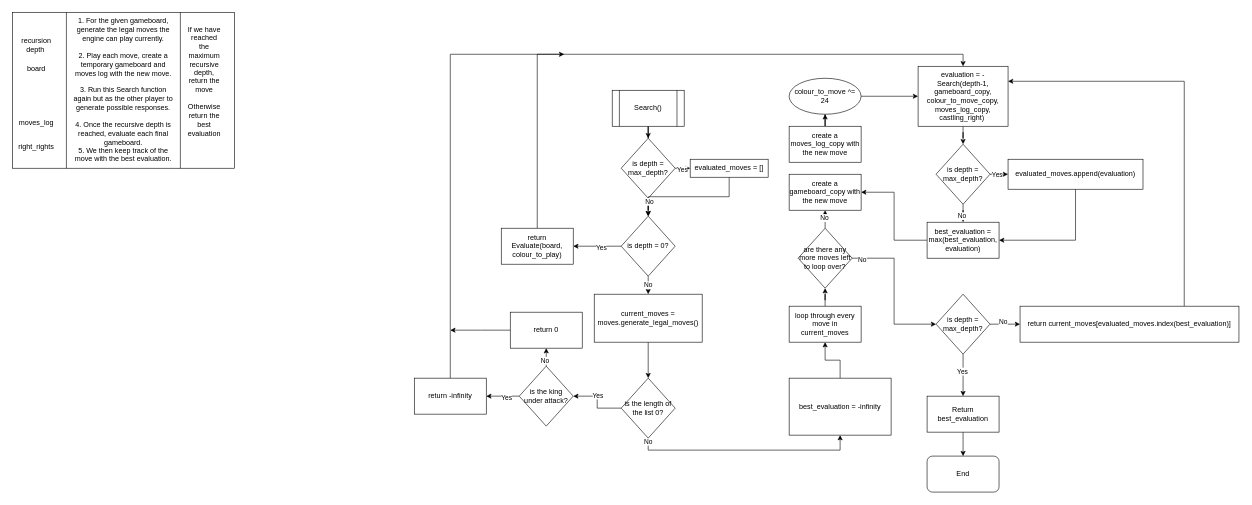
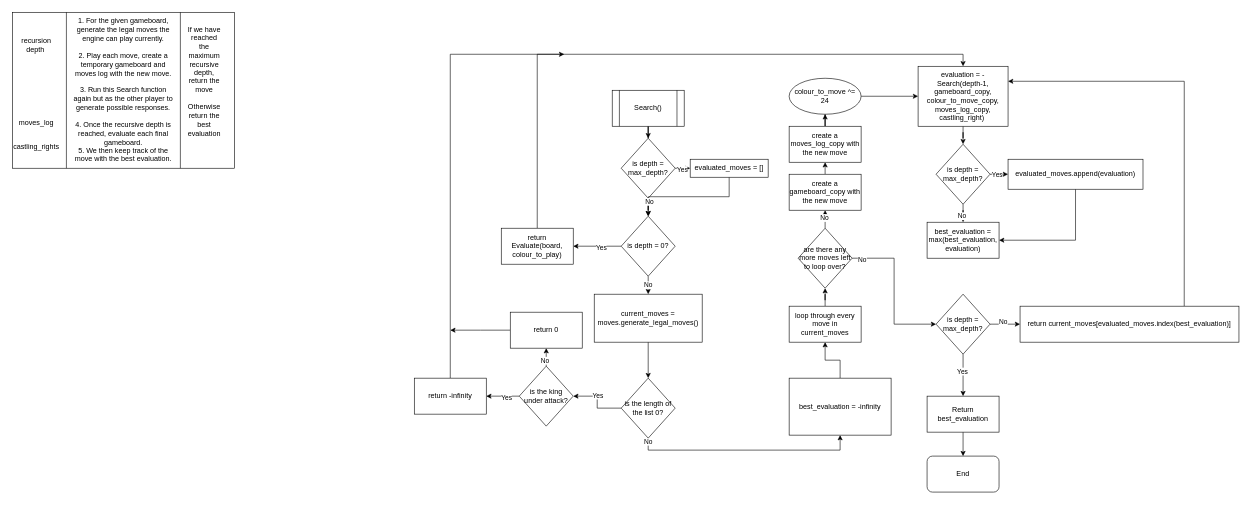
  <mxCell id="0" />
  <mxCell id="1" parent="0" />
  <mxCell id="2" value="" style="group" vertex="1" connectable="0" parent="1"><mxGeometry x="20" y="20" width="370" height="260" as="geometry" /></mxCell>
  <mxCell id="3" value="" style="shape=process;whiteSpace=wrap;html=1;backgroundOutline=1;size=0.243;" vertex="1" parent="2"><mxGeometry width="370" height="260" as="geometry" /></mxCell>
  <mxCell id="4" value="recursion depth&amp;nbsp;" style="text;html=1;align=center;verticalAlign=middle;whiteSpace=wrap;rounded=0;" vertex="1" parent="2"><mxGeometry x="10" y="40" width="60" height="30" as="geometry" /></mxCell>
- <mxCell id="5" value="board" style="text;html=1;align=center;verticalAlign=middle;whiteSpace=wrap;rounded=0;" vertex="1" parent="2"><mxGeometry x="10" y="80" width="60" height="30" as="geometry" /></mxCell>
  <mxCell id="6" value="moves_log" style="text;html=1;align=center;verticalAlign=middle;whiteSpace=wrap;rounded=0;" vertex="1" parent="2"><mxGeometry x="10" y="170" width="60" height="30" as="geometry" /></mxCell>
- <mxCell id="7" value="right_rights" style="text;html=1;align=center;verticalAlign=middle;whiteSpace=wrap;rounded=0;" vertex="1" parent="2"><mxGeometry x="10" y="210" width="60" height="30" as="geometry" /></mxCell>
+ <mxCell id="7" value="castling_rights" style="text;html=1;align=center;verticalAlign=middle;whiteSpace=wrap;rounded=0;" vertex="1" parent="2"><mxGeometry x="10" y="210" width="60" height="30" as="geometry" /></mxCell>
  <mxCell id="8" value="If we have reached the maximum recursive depth, return the move&lt;div&gt;&lt;br&gt;&lt;/div&gt;&lt;div&gt;Otherwise return the best evaluation&lt;/div&gt;" style="text;html=1;align=center;verticalAlign=middle;whiteSpace=wrap;rounded=0;" vertex="1" parent="2"><mxGeometry x="290" y="100" width="60" height="30" as="geometry" /></mxCell>
  <mxCell id="9" style="edgeStyle=orthogonalEdgeStyle;rounded=0;orthogonalLoop=1;jettySize=auto;html=1;exitX=0.5;exitY=1;exitDx=0;exitDy=0;" edge="1" parent="2" source="8" target="8"><mxGeometry relative="1" as="geometry" /></mxCell>
  <mxCell id="10" value="1. For the given gameboard, generate the legal moves the engine can play currently.&lt;div&gt;&lt;br&gt;2. Play each move, create a temporary gameboard and moves log with the new move.&lt;/div&gt;&lt;div&gt;&lt;br&gt;&lt;div&gt;3. Run this Search function again but as the other player to generate possible responses.&lt;/div&gt;&lt;div&gt;&lt;br&gt;&lt;/div&gt;&lt;div&gt;4. Once the recursive depth is reached, evaluate each final gameboard.&lt;/div&gt;&lt;/div&gt;&lt;div&gt;5. We then keep track of the move with the best evaluation.&lt;/div&gt;" style="text;html=1;align=center;verticalAlign=middle;whiteSpace=wrap;rounded=0;" vertex="1" parent="2"><mxGeometry x="100" y="10" width="170" height="240" as="geometry" /></mxCell>
  <mxCell id="11" style="edgeStyle=orthogonalEdgeStyle;rounded=0;orthogonalLoop=1;jettySize=auto;html=1;exitX=0.5;exitY=1;exitDx=0;exitDy=0;" edge="1" parent="1" source="12" target="16"><mxGeometry relative="1" as="geometry" /></mxCell>
  <mxCell id="12" value="Search()" style="shape=process;whiteSpace=wrap;html=1;backgroundOutline=1;" vertex="1" parent="1"><mxGeometry x="1020" y="150" width="120" height="60" as="geometry" /></mxCell>
  <mxCell id="13" style="edgeStyle=orthogonalEdgeStyle;rounded=0;orthogonalLoop=1;jettySize=auto;html=1;exitX=1;exitY=0.5;exitDx=0;exitDy=0;" edge="1" parent="1" source="16" target="72"><mxGeometry relative="1" as="geometry"><mxPoint x="1150" y="280" as="targetPoint" /></mxGeometry></mxCell>
  <mxCell id="14" value="Yes" style="edgeLabel;html=1;align=center;verticalAlign=middle;resizable=0;points=[];" vertex="1" connectable="0" parent="13"><mxGeometry x="0.491" y="-2" relative="1" as="geometry"><mxPoint as="offset" /></mxGeometry></mxCell>
  <mxCell id="15" style="edgeStyle=orthogonalEdgeStyle;rounded=0;orthogonalLoop=1;jettySize=auto;html=1;exitX=0.5;exitY=1;exitDx=0;exitDy=0;" edge="1" parent="1" source="16" target="21"><mxGeometry relative="1" as="geometry" /></mxCell>
  <mxCell id="16" value="is depth = max_depth?" style="rhombus;whiteSpace=wrap;html=1;" vertex="1" parent="1"><mxGeometry x="1035" y="230" width="90" height="100" as="geometry" /></mxCell>
  <mxCell id="17" style="edgeStyle=orthogonalEdgeStyle;rounded=0;orthogonalLoop=1;jettySize=auto;html=1;exitX=0;exitY=0.5;exitDx=0;exitDy=0;entryX=1;entryY=0.5;entryDx=0;entryDy=0;" edge="1" parent="1" source="21" target="74"><mxGeometry relative="1" as="geometry"><mxPoint x="1000" y="410" as="targetPoint" /></mxGeometry></mxCell>
  <mxCell id="18" value="Yes" style="edgeLabel;html=1;align=center;verticalAlign=middle;resizable=0;points=[];" vertex="1" connectable="0" parent="17"><mxGeometry x="-0.143" y="2" relative="1" as="geometry"><mxPoint as="offset" /></mxGeometry></mxCell>
  <mxCell id="19" style="edgeStyle=orthogonalEdgeStyle;rounded=0;orthogonalLoop=1;jettySize=auto;html=1;exitX=0.5;exitY=1;exitDx=0;exitDy=0;" edge="1" parent="1" source="21" target="23"><mxGeometry relative="1" as="geometry" /></mxCell>
  <mxCell id="20" value="No" style="edgeLabel;html=1;align=center;verticalAlign=middle;resizable=0;points=[];" vertex="1" connectable="0" parent="19"><mxGeometry x="0.36" y="-1" relative="1" as="geometry"><mxPoint as="offset" /></mxGeometry></mxCell>
  <mxCell id="21" value="is depth = 0?" style="rhombus;whiteSpace=wrap;html=1;" vertex="1" parent="1"><mxGeometry x="1035" y="360" width="90" height="100" as="geometry" /></mxCell>
  <mxCell id="22" style="edgeStyle=orthogonalEdgeStyle;rounded=0;orthogonalLoop=1;jettySize=auto;html=1;exitX=0.5;exitY=1;exitDx=0;exitDy=0;" edge="1" parent="1" source="23" target="28"><mxGeometry relative="1" as="geometry" /></mxCell>
  <mxCell id="23" value="current_moves = moves.generate_legal_moves()" style="rounded=0;whiteSpace=wrap;html=1;" vertex="1" parent="1"><mxGeometry x="990" y="490" width="180" height="80" as="geometry" /></mxCell>
  <mxCell id="24" style="edgeStyle=orthogonalEdgeStyle;rounded=0;orthogonalLoop=1;jettySize=auto;html=1;exitX=0.5;exitY=1;exitDx=0;exitDy=0;entryX=0.5;entryY=1;entryDx=0;entryDy=0;" edge="1" parent="1" source="28" target="35"><mxGeometry relative="1" as="geometry" /></mxCell>
  <mxCell id="25" value="No" style="edgeLabel;html=1;align=center;verticalAlign=middle;resizable=0;points=[];" vertex="1" connectable="0" parent="24"><mxGeometry x="-0.972" y="-1" relative="1" as="geometry"><mxPoint as="offset" /></mxGeometry></mxCell>
  <mxCell id="26" style="edgeStyle=orthogonalEdgeStyle;rounded=0;orthogonalLoop=1;jettySize=auto;html=1;exitX=0;exitY=0.5;exitDx=0;exitDy=0;" edge="1" parent="1" source="28" target="33"><mxGeometry relative="1" as="geometry" /></mxCell>
  <mxCell id="27" value="Yes" style="edgeLabel;html=1;align=center;verticalAlign=middle;resizable=0;points=[];" vertex="1" connectable="0" parent="26"><mxGeometry x="0.2" y="-2" relative="1" as="geometry"><mxPoint as="offset" /></mxGeometry></mxCell>
  <mxCell id="28" value="is the length of the list 0?" style="rhombus;whiteSpace=wrap;html=1;" vertex="1" parent="1"><mxGeometry x="1035" y="630" width="90" height="100" as="geometry" /></mxCell>
  <mxCell id="29" style="edgeStyle=orthogonalEdgeStyle;rounded=0;orthogonalLoop=1;jettySize=auto;html=1;exitX=0;exitY=0.5;exitDx=0;exitDy=0;" edge="1" parent="1" source="33" target="76"><mxGeometry relative="1" as="geometry" /></mxCell>
  <mxCell id="30" value="Yes" style="edgeLabel;html=1;align=center;verticalAlign=middle;resizable=0;points=[];" vertex="1" connectable="0" parent="29"><mxGeometry x="-0.2" y="2" relative="1" as="geometry"><mxPoint as="offset" /></mxGeometry></mxCell>
  <mxCell id="31" style="edgeStyle=orthogonalEdgeStyle;rounded=0;orthogonalLoop=1;jettySize=auto;html=1;exitX=0.5;exitY=0;exitDx=0;exitDy=0;entryX=0.5;entryY=1;entryDx=0;entryDy=0;" edge="1" parent="1" source="33" target="78"><mxGeometry relative="1" as="geometry" /></mxCell>
  <mxCell id="32" value="No" style="edgeLabel;html=1;align=center;verticalAlign=middle;resizable=0;points=[];" vertex="1" connectable="0" parent="31"><mxGeometry x="-0.333" y="3" relative="1" as="geometry"><mxPoint as="offset" /></mxGeometry></mxCell>
  <mxCell id="33" value="is the king under attack?" style="rhombus;whiteSpace=wrap;html=1;" vertex="1" parent="1"><mxGeometry x="865" y="610" width="90" height="100" as="geometry" /></mxCell>
  <mxCell id="34" style="edgeStyle=orthogonalEdgeStyle;rounded=0;orthogonalLoop=1;jettySize=auto;html=1;exitX=0.5;exitY=0;exitDx=0;exitDy=0;" edge="1" parent="1" source="35" target="37"><mxGeometry relative="1" as="geometry" /></mxCell>
  <mxCell id="35" value="best_evaluation = -infinity" style="rounded=0;whiteSpace=wrap;html=1;" vertex="1" parent="1"><mxGeometry x="1315" y="630" width="170" height="95" as="geometry" /></mxCell>
  <mxCell id="36" style="edgeStyle=orthogonalEdgeStyle;rounded=0;orthogonalLoop=1;jettySize=auto;html=1;exitX=0.5;exitY=0;exitDx=0;exitDy=0;" edge="1" parent="1" source="37" target="42"><mxGeometry relative="1" as="geometry" /></mxCell>
  <mxCell id="37" value="loop through every move in current_moves" style="rounded=0;whiteSpace=wrap;html=1;" vertex="1" parent="1"><mxGeometry x="1315" y="510" width="120" height="60" as="geometry" /></mxCell>
  <mxCell id="38" style="edgeStyle=orthogonalEdgeStyle;rounded=0;orthogonalLoop=1;jettySize=auto;html=1;entryX=0;entryY=0.5;entryDx=0;entryDy=0;" edge="1" parent="1" source="42" target="64"><mxGeometry relative="1" as="geometry"><mxPoint x="1470" y="660" as="targetPoint" /></mxGeometry></mxCell>
  <mxCell id="39" value="No" style="edgeLabel;html=1;align=center;verticalAlign=middle;resizable=0;points=[];" vertex="1" connectable="0" parent="38"><mxGeometry x="-0.874" y="-2" relative="1" as="geometry"><mxPoint as="offset" /></mxGeometry></mxCell>
  <mxCell id="40" style="edgeStyle=orthogonalEdgeStyle;rounded=0;orthogonalLoop=1;jettySize=auto;html=1;exitX=0.5;exitY=0;exitDx=0;exitDy=0;" edge="1" parent="1" source="42" target="44"><mxGeometry relative="1" as="geometry"><Array as="points"><mxPoint x="1375" y="360" /><mxPoint x="1375" y="360" /></Array></mxGeometry></mxCell>
  <mxCell id="41" value="No" style="edgeLabel;html=1;align=center;verticalAlign=middle;resizable=0;points=[];" vertex="1" connectable="0" parent="40"><mxGeometry x="0.2" y="2" relative="1" as="geometry"><mxPoint as="offset" /></mxGeometry></mxCell>
  <mxCell id="42" value="are there any more moves left to loop over?" style="rhombus;whiteSpace=wrap;html=1;" vertex="1" parent="1"><mxGeometry x="1330" y="380" width="90" height="100" as="geometry" /></mxCell>
+ <mxCell id="43" style="edgeStyle=orthogonalEdgeStyle;rounded=0;orthogonalLoop=1;jettySize=auto;html=1;exitX=0.5;exitY=0;exitDx=0;exitDy=0;entryX=0.5;entryY=1;entryDx=0;entryDy=0;" edge="1" parent="1" source="44" target="46"><mxGeometry relative="1" as="geometry" /></mxCell>
  <mxCell id="44" value="create a gameboard_copy with the new move" style="rounded=0;whiteSpace=wrap;html=1;" vertex="1" parent="1"><mxGeometry x="1315" y="290" width="120" height="60" as="geometry" /></mxCell>
  <mxCell id="45" style="edgeStyle=orthogonalEdgeStyle;rounded=0;orthogonalLoop=1;jettySize=auto;html=1;exitX=0.5;exitY=0;exitDx=0;exitDy=0;" edge="1" parent="1" source="46" target="48"><mxGeometry relative="1" as="geometry" /></mxCell>
  <mxCell id="46" value="create a moves_log_copy with the new move" style="rounded=0;whiteSpace=wrap;html=1;" vertex="1" parent="1"><mxGeometry x="1315" y="210" width="120" height="60" as="geometry" /></mxCell>
  <mxCell id="47" style="edgeStyle=orthogonalEdgeStyle;rounded=0;orthogonalLoop=1;jettySize=auto;html=1;exitX=1;exitY=0.5;exitDx=0;exitDy=0;entryX=0;entryY=0.5;entryDx=0;entryDy=0;" edge="1" parent="1" source="48" target="50"><mxGeometry relative="1" as="geometry" /></mxCell>
  <mxCell id="48" value="colour_to_move ^= 24" style="ellipse;whiteSpace=wrap;html=1;" vertex="1" parent="1"><mxGeometry x="1315" y="130" width="120" height="60" as="geometry" /></mxCell>
  <mxCell id="49" style="edgeStyle=orthogonalEdgeStyle;rounded=0;orthogonalLoop=1;jettySize=auto;html=1;exitX=0.5;exitY=1;exitDx=0;exitDy=0;" edge="1" parent="1" source="50" target="55"><mxGeometry relative="1" as="geometry" /></mxCell>
  <mxCell id="50" value="evaluation = -Search(depth-1, gameboard_copy, colour_to_move_copy, moves_log_copy, castling_right)&amp;nbsp;" style="rounded=0;whiteSpace=wrap;html=1;" vertex="1" parent="1"><mxGeometry x="1530" y="110" width="150" height="100" as="geometry" /></mxCell>
  <mxCell id="51" style="edgeStyle=orthogonalEdgeStyle;rounded=0;orthogonalLoop=1;jettySize=auto;html=1;exitX=1;exitY=0.5;exitDx=0;exitDy=0;entryX=0;entryY=0.5;entryDx=0;entryDy=0;" edge="1" parent="1" source="55" target="57"><mxGeometry relative="1" as="geometry" /></mxCell>
  <mxCell id="52" value="Yes" style="edgeLabel;html=1;align=center;verticalAlign=middle;resizable=0;points=[];" vertex="1" connectable="0" parent="51"><mxGeometry x="-0.267" relative="1" as="geometry"><mxPoint as="offset" /></mxGeometry></mxCell>
  <mxCell id="53" style="edgeStyle=orthogonalEdgeStyle;rounded=0;orthogonalLoop=1;jettySize=auto;html=1;exitX=0.5;exitY=1;exitDx=0;exitDy=0;" edge="1" parent="1" source="55" target="59"><mxGeometry relative="1" as="geometry" /></mxCell>
  <mxCell id="54" value="No" style="edgeLabel;html=1;align=center;verticalAlign=middle;resizable=0;points=[];" vertex="1" connectable="0" parent="53"><mxGeometry x="-0.24" y="-3" relative="1" as="geometry"><mxPoint as="offset" /></mxGeometry></mxCell>
  <mxCell id="55" value="is depth = max_depth?" style="rhombus;whiteSpace=wrap;html=1;" vertex="1" parent="1"><mxGeometry x="1560" y="240" width="90" height="100" as="geometry" /></mxCell>
  <mxCell id="56" style="edgeStyle=orthogonalEdgeStyle;rounded=0;orthogonalLoop=1;jettySize=auto;html=1;exitX=0.5;exitY=1;exitDx=0;exitDy=0;entryX=1;entryY=0.5;entryDx=0;entryDy=0;" edge="1" parent="1" source="57" target="59"><mxGeometry relative="1" as="geometry" /></mxCell>
  <mxCell id="57" value="evaluated_moves.append(evaluation)" style="rounded=0;whiteSpace=wrap;html=1;" vertex="1" parent="1"><mxGeometry x="1680" y="265" width="225" height="50" as="geometry" /></mxCell>
- <mxCell id="58" style="edgeStyle=orthogonalEdgeStyle;rounded=0;orthogonalLoop=1;jettySize=auto;html=1;exitX=0;exitY=0.5;exitDx=0;exitDy=0;entryX=1;entryY=0.5;entryDx=0;entryDy=0;" edge="1" parent="1" source="59" target="44"><mxGeometry relative="1" as="geometry" /></mxCell>
  <mxCell id="59" value="best_evaluation = max(best_evaluation, evaluation)" style="rounded=0;whiteSpace=wrap;html=1;" vertex="1" parent="1"><mxGeometry x="1545" y="370" width="120" height="60" as="geometry" /></mxCell>
  <mxCell id="60" style="edgeStyle=orthogonalEdgeStyle;rounded=0;orthogonalLoop=1;jettySize=auto;html=1;exitX=0.5;exitY=1;exitDx=0;exitDy=0;" edge="1" parent="1" source="64" target="69"><mxGeometry relative="1" as="geometry" /></mxCell>
  <mxCell id="61" value="Yes" style="edgeLabel;html=1;align=center;verticalAlign=middle;resizable=0;points=[];" vertex="1" connectable="0" parent="60"><mxGeometry x="-0.2" y="-2" relative="1" as="geometry"><mxPoint as="offset" /></mxGeometry></mxCell>
  <mxCell id="62" style="edgeStyle=orthogonalEdgeStyle;rounded=0;orthogonalLoop=1;jettySize=auto;html=1;exitX=1;exitY=0.5;exitDx=0;exitDy=0;" edge="1" parent="1" source="64" target="66"><mxGeometry relative="1" as="geometry" /></mxCell>
  <mxCell id="63" value="No" style="edgeLabel;html=1;align=center;verticalAlign=middle;resizable=0;points=[];" vertex="1" connectable="0" parent="62"><mxGeometry x="-0.16" y="4" relative="1" as="geometry"><mxPoint as="offset" /></mxGeometry></mxCell>
  <mxCell id="64" value="is depth = max_depth?" style="rhombus;whiteSpace=wrap;html=1;" vertex="1" parent="1"><mxGeometry x="1560" y="490" width="90" height="100" as="geometry" /></mxCell>
  <mxCell id="65" style="edgeStyle=orthogonalEdgeStyle;rounded=0;orthogonalLoop=1;jettySize=auto;html=1;exitX=0.75;exitY=0;exitDx=0;exitDy=0;entryX=1;entryY=0.25;entryDx=0;entryDy=0;" edge="1" parent="1" source="66" target="50"><mxGeometry relative="1" as="geometry" /></mxCell>
  <mxCell id="66" value="return current_moves[evaluated_moves.index(best_evaluation)]" style="rounded=0;whiteSpace=wrap;html=1;" vertex="1" parent="1"><mxGeometry x="1700" y="510" width="365" height="60" as="geometry" /></mxCell>
  <mxCell id="67" value="End" style="rounded=1;whiteSpace=wrap;html=1;" vertex="1" parent="1"><mxGeometry x="1545" y="760" width="120" height="60" as="geometry" /></mxCell>
  <mxCell id="68" style="edgeStyle=orthogonalEdgeStyle;rounded=0;orthogonalLoop=1;jettySize=auto;html=1;exitX=0.5;exitY=1;exitDx=0;exitDy=0;entryX=0.5;entryY=0;entryDx=0;entryDy=0;" edge="1" parent="1" source="69" target="67"><mxGeometry relative="1" as="geometry" /></mxCell>
  <mxCell id="69" value="Return best_evaluation" style="rounded=0;whiteSpace=wrap;html=1;" vertex="1" parent="1"><mxGeometry x="1545" y="660" width="120" height="60" as="geometry" /></mxCell>
  <mxCell id="70" style="edgeStyle=orthogonalEdgeStyle;rounded=0;orthogonalLoop=1;jettySize=auto;html=1;exitX=0.5;exitY=1;exitDx=0;exitDy=0;" edge="1" parent="1" source="72"><mxGeometry relative="1" as="geometry"><mxPoint x="1080" y="360" as="targetPoint" /></mxGeometry></mxCell>
  <mxCell id="71" value="No" style="edgeLabel;html=1;align=center;verticalAlign=middle;resizable=0;points=[];" vertex="1" connectable="0" parent="70"><mxGeometry x="0.759" y="1" relative="1" as="geometry"><mxPoint as="offset" /></mxGeometry></mxCell>
  <mxCell id="72" value="evaluated_moves = []" style="rounded=0;whiteSpace=wrap;html=1;" vertex="1" parent="1"><mxGeometry x="1150" y="265" width="130" height="30" as="geometry" /></mxCell>
  <mxCell id="73" style="edgeStyle=orthogonalEdgeStyle;rounded=0;orthogonalLoop=1;jettySize=auto;html=1;exitX=0.5;exitY=0;exitDx=0;exitDy=0;entryX=0.5;entryY=0;entryDx=0;entryDy=0;" edge="1" parent="1" source="74" target="50"><mxGeometry relative="1" as="geometry" /></mxCell>
  <mxCell id="74" value="return Evaluate(board, colour_to_play)" style="rounded=0;whiteSpace=wrap;html=1;" vertex="1" parent="1"><mxGeometry x="835" y="380" width="120" height="60" as="geometry" /></mxCell>
  <mxCell id="75" style="edgeStyle=orthogonalEdgeStyle;rounded=0;orthogonalLoop=1;jettySize=auto;html=1;exitX=0.5;exitY=0;exitDx=0;exitDy=0;" edge="1" parent="1" source="76"><mxGeometry relative="1" as="geometry"><mxPoint x="940" y="90" as="targetPoint" /><Array as="points"><mxPoint x="750" y="90" /><mxPoint x="940" y="90" /></Array></mxGeometry></mxCell>
  <mxCell id="76" value="return -infinity" style="rounded=0;whiteSpace=wrap;html=1;" vertex="1" parent="1"><mxGeometry x="690" y="630" width="120" height="60" as="geometry" /></mxCell>
  <mxCell id="77" style="edgeStyle=orthogonalEdgeStyle;rounded=0;orthogonalLoop=1;jettySize=auto;html=1;exitX=0;exitY=0.5;exitDx=0;exitDy=0;" edge="1" parent="1" source="78"><mxGeometry relative="1" as="geometry"><mxPoint x="750" y="550" as="targetPoint" /></mxGeometry></mxCell>
  <mxCell id="78" value="return 0" style="rounded=0;whiteSpace=wrap;html=1;" vertex="1" parent="1"><mxGeometry x="850" y="520" width="120" height="60" as="geometry" /></mxCell>
